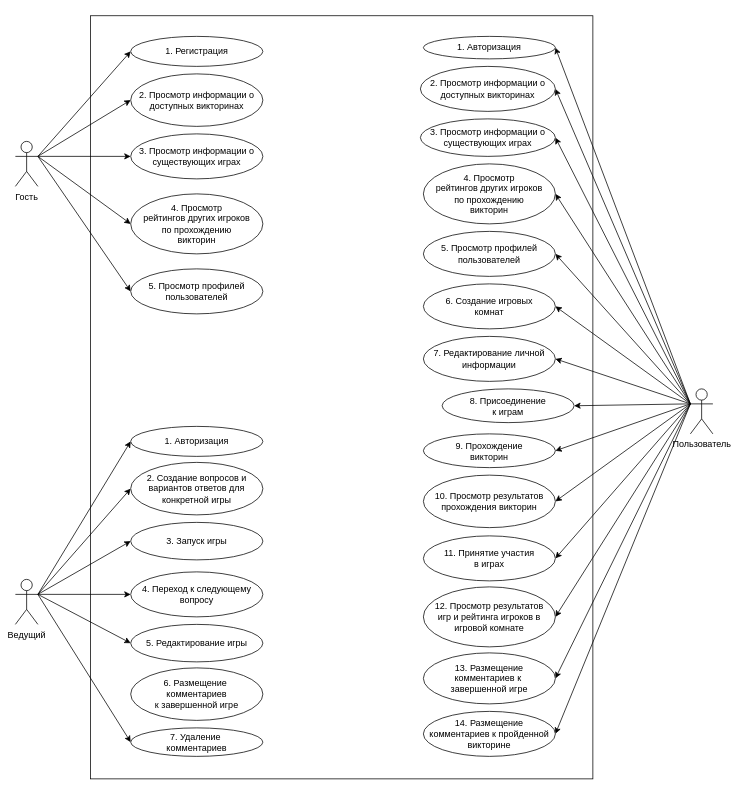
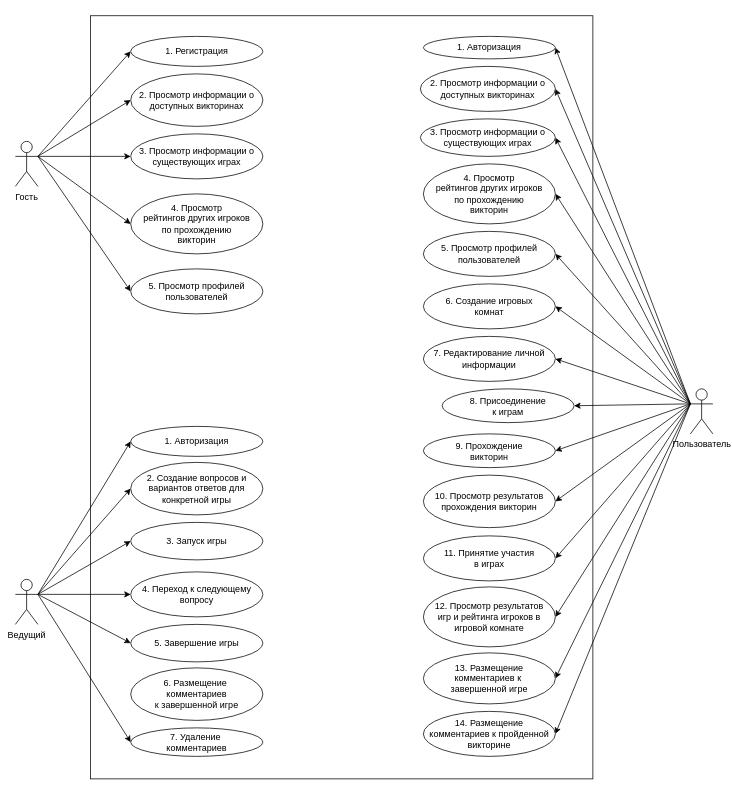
  <mxCell id="0" />
  <mxCell id="1" parent="0" />
  <mxCell id="2" value="" style="rounded=0;whiteSpace=wrap;html=1;" parent="1" vertex="1"><mxGeometry x="120" y="20.5" width="670" height="1017.5" as="geometry" /></mxCell>
  <mxCell id="3" style="rounded=0;orthogonalLoop=1;jettySize=auto;html=1;exitX=0;exitY=0.333;exitDx=0;exitDy=0;exitPerimeter=0;entryX=1;entryY=0.5;entryDx=0;entryDy=0;" parent="1" source="17" target="33" edge="1"><mxGeometry relative="1" as="geometry" /></mxCell>
  <mxCell id="4" style="rounded=0;orthogonalLoop=1;jettySize=auto;html=1;exitX=0;exitY=0.333;exitDx=0;exitDy=0;exitPerimeter=0;entryX=1;entryY=0.5;entryDx=0;entryDy=0;" parent="1" source="17" target="35" edge="1"><mxGeometry relative="1" as="geometry" /></mxCell>
  <mxCell id="5" style="rounded=0;orthogonalLoop=1;jettySize=auto;html=1;exitX=0;exitY=0.333;exitDx=0;exitDy=0;exitPerimeter=0;entryX=1;entryY=0.5;entryDx=0;entryDy=0;" parent="1" source="17" target="37" edge="1"><mxGeometry relative="1" as="geometry" /></mxCell>
  <mxCell id="6" style="rounded=0;orthogonalLoop=1;jettySize=auto;html=1;exitX=0;exitY=0.333;exitDx=0;exitDy=0;exitPerimeter=0;entryX=1;entryY=0.5;entryDx=0;entryDy=0;" parent="1" source="17" target="39" edge="1"><mxGeometry relative="1" as="geometry" /></mxCell>
  <mxCell id="7" style="rounded=0;orthogonalLoop=1;jettySize=auto;html=1;exitX=0;exitY=0.333;exitDx=0;exitDy=0;exitPerimeter=0;entryX=1;entryY=0.5;entryDx=0;entryDy=0;" parent="1" source="17" target="41" edge="1"><mxGeometry relative="1" as="geometry" /></mxCell>
  <mxCell id="8" style="rounded=0;orthogonalLoop=1;jettySize=auto;html=1;exitX=0;exitY=0.333;exitDx=0;exitDy=0;exitPerimeter=0;entryX=1;entryY=0.5;entryDx=0;entryDy=0;" parent="1" source="17" target="42" edge="1"><mxGeometry relative="1" as="geometry" /></mxCell>
  <mxCell id="9" style="rounded=0;orthogonalLoop=1;jettySize=auto;html=1;exitX=0;exitY=0.333;exitDx=0;exitDy=0;exitPerimeter=0;entryX=1;entryY=0.5;entryDx=0;entryDy=0;" parent="1" source="17" target="43" edge="1"><mxGeometry relative="1" as="geometry" /></mxCell>
  <mxCell id="10" style="rounded=0;orthogonalLoop=1;jettySize=auto;html=1;exitX=0;exitY=0.333;exitDx=0;exitDy=0;exitPerimeter=0;entryX=1;entryY=0.5;entryDx=0;entryDy=0;" parent="1" source="17" target="44" edge="1"><mxGeometry relative="1" as="geometry" /></mxCell>
  <mxCell id="11" style="rounded=0;orthogonalLoop=1;jettySize=auto;html=1;exitX=0;exitY=0.333;exitDx=0;exitDy=0;exitPerimeter=0;entryX=1;entryY=0.5;entryDx=0;entryDy=0;" parent="1" source="17" target="45" edge="1"><mxGeometry relative="1" as="geometry" /></mxCell>
  <mxCell id="12" style="rounded=0;orthogonalLoop=1;jettySize=auto;html=1;exitX=0;exitY=0.333;exitDx=0;exitDy=0;exitPerimeter=0;entryX=1;entryY=0.5;entryDx=0;entryDy=0;" parent="1" source="17" target="46" edge="1"><mxGeometry relative="1" as="geometry" /></mxCell>
  <mxCell id="13" style="rounded=0;orthogonalLoop=1;jettySize=auto;html=1;exitX=0;exitY=0.333;exitDx=0;exitDy=0;exitPerimeter=0;entryX=1;entryY=0.5;entryDx=0;entryDy=0;" parent="1" source="17" target="47" edge="1"><mxGeometry relative="1" as="geometry" /></mxCell>
  <mxCell id="14" style="rounded=0;orthogonalLoop=1;jettySize=auto;html=1;exitX=0;exitY=0.333;exitDx=0;exitDy=0;exitPerimeter=0;entryX=1;entryY=0.5;entryDx=0;entryDy=0;" parent="1" source="17" target="48" edge="1"><mxGeometry relative="1" as="geometry" /></mxCell>
  <mxCell id="15" style="rounded=0;orthogonalLoop=1;jettySize=auto;html=1;exitX=0;exitY=0.333;exitDx=0;exitDy=0;exitPerimeter=0;entryX=1;entryY=0.5;entryDx=0;entryDy=0;" parent="1" source="17" target="49" edge="1"><mxGeometry relative="1" as="geometry" /></mxCell>
  <mxCell id="16" style="rounded=0;orthogonalLoop=1;jettySize=auto;html=1;exitX=0;exitY=0.333;exitDx=0;exitDy=0;exitPerimeter=0;entryX=1;entryY=0.5;entryDx=0;entryDy=0;" parent="1" source="17" target="50" edge="1"><mxGeometry relative="1" as="geometry" /></mxCell>
  <mxCell id="17" value="Пользователь" style="shape=umlActor;verticalLabelPosition=bottom;verticalAlign=top;html=1;outlineConnect=0;" parent="1" vertex="1"><mxGeometry x="920" y="518" width="30" height="60" as="geometry" /></mxCell>
  <mxCell id="18" style="rounded=0;orthogonalLoop=1;jettySize=auto;html=1;exitX=1;exitY=0.333;exitDx=0;exitDy=0;exitPerimeter=0;entryX=0;entryY=0.5;entryDx=0;entryDy=0;" parent="1" source="24" target="32" edge="1"><mxGeometry relative="1" as="geometry" /></mxCell>
  <mxCell id="19" style="rounded=0;orthogonalLoop=1;jettySize=auto;html=1;exitX=1;exitY=0.333;exitDx=0;exitDy=0;exitPerimeter=0;entryX=0;entryY=0.5;entryDx=0;entryDy=0;" parent="1" source="24" target="51" edge="1"><mxGeometry relative="1" as="geometry" /></mxCell>
  <mxCell id="20" style="rounded=0;orthogonalLoop=1;jettySize=auto;html=1;exitX=1;exitY=0.333;exitDx=0;exitDy=0;exitPerimeter=0;entryX=0;entryY=0.5;entryDx=0;entryDy=0;" parent="1" source="24" target="52" edge="1"><mxGeometry relative="1" as="geometry" /></mxCell>
  <mxCell id="21" style="rounded=0;orthogonalLoop=1;jettySize=auto;html=1;exitX=1;exitY=0.333;exitDx=0;exitDy=0;exitPerimeter=0;entryX=0;entryY=0.5;entryDx=0;entryDy=0;" parent="1" source="24" target="53" edge="1"><mxGeometry relative="1" as="geometry" /></mxCell>
  <mxCell id="22" style="rounded=0;orthogonalLoop=1;jettySize=auto;html=1;exitX=1;exitY=0.333;exitDx=0;exitDy=0;exitPerimeter=0;entryX=0;entryY=0.5;entryDx=0;entryDy=0;" parent="1" source="24" target="54" edge="1"><mxGeometry relative="1" as="geometry" /></mxCell>
  <mxCell id="23" style="rounded=0;orthogonalLoop=1;jettySize=auto;html=1;exitX=1;exitY=0.333;exitDx=0;exitDy=0;exitPerimeter=0;entryX=0;entryY=0.5;entryDx=0;entryDy=0;" parent="1" source="24" target="56" edge="1"><mxGeometry relative="1" as="geometry" /></mxCell>
  <mxCell id="24" value="Ведущий" style="shape=umlActor;verticalLabelPosition=bottom;verticalAlign=top;html=1;outlineConnect=0;" parent="1" vertex="1"><mxGeometry x="20" y="772" width="30" height="60" as="geometry" /></mxCell>
  <mxCell id="25" style="rounded=0;orthogonalLoop=1;jettySize=auto;html=1;entryX=0;entryY=0.5;entryDx=0;entryDy=0;exitX=1;exitY=0.333;exitDx=0;exitDy=0;exitPerimeter=0;" parent="1" source="30" target="31" edge="1"><mxGeometry relative="1" as="geometry" /></mxCell>
  <mxCell id="26" style="rounded=0;orthogonalLoop=1;jettySize=auto;html=1;entryX=0;entryY=0.5;entryDx=0;entryDy=0;exitX=1;exitY=0.333;exitDx=0;exitDy=0;exitPerimeter=0;" parent="1" source="30" target="34" edge="1"><mxGeometry relative="1" as="geometry"><mxPoint x="80" y="348" as="sourcePoint" /></mxGeometry></mxCell>
  <mxCell id="27" style="rounded=0;orthogonalLoop=1;jettySize=auto;html=1;entryX=0;entryY=0.5;entryDx=0;entryDy=0;exitX=1;exitY=0.333;exitDx=0;exitDy=0;exitPerimeter=0;" parent="1" source="30" target="36" edge="1"><mxGeometry relative="1" as="geometry"><mxPoint x="80" y="348" as="sourcePoint" /></mxGeometry></mxCell>
  <mxCell id="28" style="rounded=0;orthogonalLoop=1;jettySize=auto;html=1;entryX=0;entryY=0.5;entryDx=0;entryDy=0;exitX=1;exitY=0.333;exitDx=0;exitDy=0;exitPerimeter=0;" parent="1" source="30" target="38" edge="1"><mxGeometry relative="1" as="geometry" /></mxCell>
  <mxCell id="29" style="rounded=0;orthogonalLoop=1;jettySize=auto;html=1;entryX=0;entryY=0.5;entryDx=0;entryDy=0;exitX=1;exitY=0.333;exitDx=0;exitDy=0;exitPerimeter=0;" parent="1" source="30" target="40" edge="1"><mxGeometry relative="1" as="geometry" /></mxCell>
  <mxCell id="30" value="Гость" style="shape=umlActor;verticalLabelPosition=bottom;verticalAlign=top;html=1;outlineConnect=0;" parent="1" vertex="1"><mxGeometry x="20" y="188" width="30" height="60" as="geometry" /></mxCell>
  <mxCell id="31" value="1. Регистрация" style="ellipse;whiteSpace=wrap;html=1;" parent="1" vertex="1"><mxGeometry x="173.75" y="48" width="176.25" height="40" as="geometry" /></mxCell>
  <mxCell id="32" value="1.&amp;nbsp;Авторизация" style="ellipse;whiteSpace=wrap;html=1;" parent="1" vertex="1"><mxGeometry x="173.75" y="568" width="176.25" height="40" as="geometry" /></mxCell>
  <mxCell id="33" value="1.&amp;nbsp;Авторизация" style="ellipse;whiteSpace=wrap;html=1;" parent="1" vertex="1"><mxGeometry x="564" y="48" width="176" height="30" as="geometry" /></mxCell>
  <mxCell id="34" value="2. Просмотр информации о доступных викторинах" style="ellipse;whiteSpace=wrap;html=1;" parent="1" vertex="1"><mxGeometry x="173.75" y="98" width="176.25" height="70" as="geometry" /></mxCell>
  <mxCell id="35" value="2.&amp;nbsp;Просмотр информации о доступных викторинах" style="ellipse;whiteSpace=wrap;html=1;" parent="1" vertex="1"><mxGeometry x="560" y="88" width="180" height="60" as="geometry" /></mxCell>
  <mxCell id="36" value="3. Просмотр информации о существующих играх" style="ellipse;whiteSpace=wrap;html=1;" parent="1" vertex="1"><mxGeometry x="173.75" y="178" width="176.25" height="60" as="geometry" /></mxCell>
  <mxCell id="37" value="3.&amp;nbsp;Просмотр информации о существующих играх" style="ellipse;whiteSpace=wrap;html=1;" parent="1" vertex="1"><mxGeometry x="560" y="158" width="180" height="50" as="geometry" /></mxCell>
  <mxCell id="38" value="4.&amp;nbsp;Просмотр&lt;div&gt;рейтингов&amp;nbsp;&lt;span style=&quot;background-color: initial;&quot;&gt;других игроков&lt;/span&gt;&lt;div&gt;по прохождению&lt;/div&gt;&lt;div&gt;викторин&lt;/div&gt;&lt;/div&gt;" style="ellipse;whiteSpace=wrap;html=1;" parent="1" vertex="1"><mxGeometry x="173.75" y="258" width="176.25" height="80" as="geometry" /></mxCell>
  <mxCell id="39" value="4.&amp;nbsp;Просмотр&lt;div&gt;рейтингов&amp;nbsp;&lt;span style=&quot;background-color: initial;&quot;&gt;других игроков&lt;/span&gt;&lt;div&gt;по прохождению&lt;/div&gt;&lt;div&gt;викторин&lt;/div&gt;&lt;/div&gt;" style="ellipse;whiteSpace=wrap;html=1;" parent="1" vertex="1"><mxGeometry x="564" y="218" width="176" height="80" as="geometry" /></mxCell>
  <mxCell id="40" value="5.&amp;nbsp;Просмотр профилей пользователей" style="ellipse;whiteSpace=wrap;html=1;" parent="1" vertex="1"><mxGeometry x="173.75" y="358" width="176.25" height="60" as="geometry" /></mxCell>
  <mxCell id="41" value="5.&amp;nbsp;Просмотр профилей пользователей" style="ellipse;whiteSpace=wrap;html=1;" parent="1" vertex="1"><mxGeometry x="564" y="308" width="176" height="60" as="geometry" /></mxCell>
  <mxCell id="42" value="6.&amp;nbsp;Создание игровых &lt;br&gt;комнат" style="ellipse;whiteSpace=wrap;html=1;" parent="1" vertex="1"><mxGeometry x="564" y="378" width="176" height="60" as="geometry" /></mxCell>
  <mxCell id="43" value="7.&amp;nbsp;Редактирование личной информации" style="ellipse;whiteSpace=wrap;html=1;" parent="1" vertex="1"><mxGeometry x="564" y="448" width="176" height="60" as="geometry" /></mxCell>
  <mxCell id="44" value="8.&amp;nbsp;Присоединение&lt;div&gt;к играм&lt;/div&gt;" style="ellipse;whiteSpace=wrap;html=1;" parent="1" vertex="1"><mxGeometry x="589" y="518" width="176" height="45" as="geometry" /></mxCell>
  <mxCell id="45" value="9.&amp;nbsp;Прохождение &lt;br&gt;викторин" style="ellipse;whiteSpace=wrap;html=1;" parent="1" vertex="1"><mxGeometry x="564" y="578" width="176" height="45" as="geometry" /></mxCell>
  <mxCell id="46" value="10.&amp;nbsp;Просмотр результатов прохождения викторин" style="ellipse;whiteSpace=wrap;html=1;" parent="1" vertex="1"><mxGeometry x="564" y="633" width="176" height="70" as="geometry" /></mxCell>
  <mxCell id="47" value="11.&amp;nbsp;Принятие участия&lt;div&gt;в играх&lt;/div&gt;" style="ellipse;whiteSpace=wrap;html=1;" parent="1" vertex="1"><mxGeometry x="564" y="714" width="176" height="60" as="geometry" /></mxCell>
  <mxCell id="48" value="12.&amp;nbsp;Просмотр результатов&lt;div&gt;игр и рейтинга игроков в игровой комнате&lt;/div&gt;" style="ellipse;whiteSpace=wrap;html=1;" parent="1" vertex="1"><mxGeometry x="564" y="782" width="176" height="80" as="geometry" /></mxCell>
  <mxCell id="49" value="13.&amp;nbsp;Размещение &lt;br&gt;комментариев к&amp;nbsp;&lt;div&gt;завершенной игре&lt;/div&gt;" style="ellipse;whiteSpace=wrap;html=1;" parent="1" vertex="1"><mxGeometry x="564" y="870" width="176" height="68" as="geometry" /></mxCell>
  <mxCell id="50" value="14.&amp;nbsp;Размещение&lt;div&gt;комментариев к пройденной &lt;br&gt;викторине&lt;/div&gt;" style="ellipse;whiteSpace=wrap;html=1;" parent="1" vertex="1"><mxGeometry x="564" y="948" width="176" height="60" as="geometry" /></mxCell>
  <mxCell id="51" value="2.&amp;nbsp;Создание вопросов и вариантов ответов для &lt;br&gt;конкретной игры" style="ellipse;whiteSpace=wrap;html=1;" parent="1" vertex="1"><mxGeometry x="173.75" y="616" width="176.25" height="70" as="geometry" /></mxCell>
  <mxCell id="52" value="3.&amp;nbsp;Запуск игры" style="ellipse;whiteSpace=wrap;html=1;" parent="1" vertex="1"><mxGeometry x="173.75" y="696" width="176.25" height="50" as="geometry" /></mxCell>
  <mxCell id="53" value="4.&amp;nbsp;Переход к следующему вопросу" style="ellipse;whiteSpace=wrap;html=1;" parent="1" vertex="1"><mxGeometry x="173.75" y="762" width="176.25" height="60" as="geometry" /></mxCell>
- <mxCell id="54" value="5.&amp;nbsp;Редактирование игры" style="ellipse;whiteSpace=wrap;html=1;" parent="1" vertex="1"><mxGeometry x="173.75" y="832" width="176.25" height="50" as="geometry" /></mxCell>
+ <mxCell id="54" value="5.&amp;nbsp;Завершение игры" style="ellipse;whiteSpace=wrap;html=1;" parent="1" vertex="1"><mxGeometry x="173.75" y="832" width="176.25" height="50" as="geometry" /></mxCell>
  <mxCell id="55" value="6. Размещение&amp;nbsp;&lt;div&gt;комментариев&lt;div&gt;к завершенной игре&lt;/div&gt;&lt;/div&gt;" style="ellipse;whiteSpace=wrap;html=1;" parent="1" vertex="1"><mxGeometry x="173.75" y="890" width="176.25" height="70" as="geometry" /></mxCell>
  <mxCell id="56" value="7. Удаление&amp;nbsp;&lt;div&gt;комментариев&lt;/div&gt;" style="ellipse;whiteSpace=wrap;html=1;" parent="1" vertex="1"><mxGeometry x="173.75" y="970" width="176.25" height="38" as="geometry" /></mxCell>
